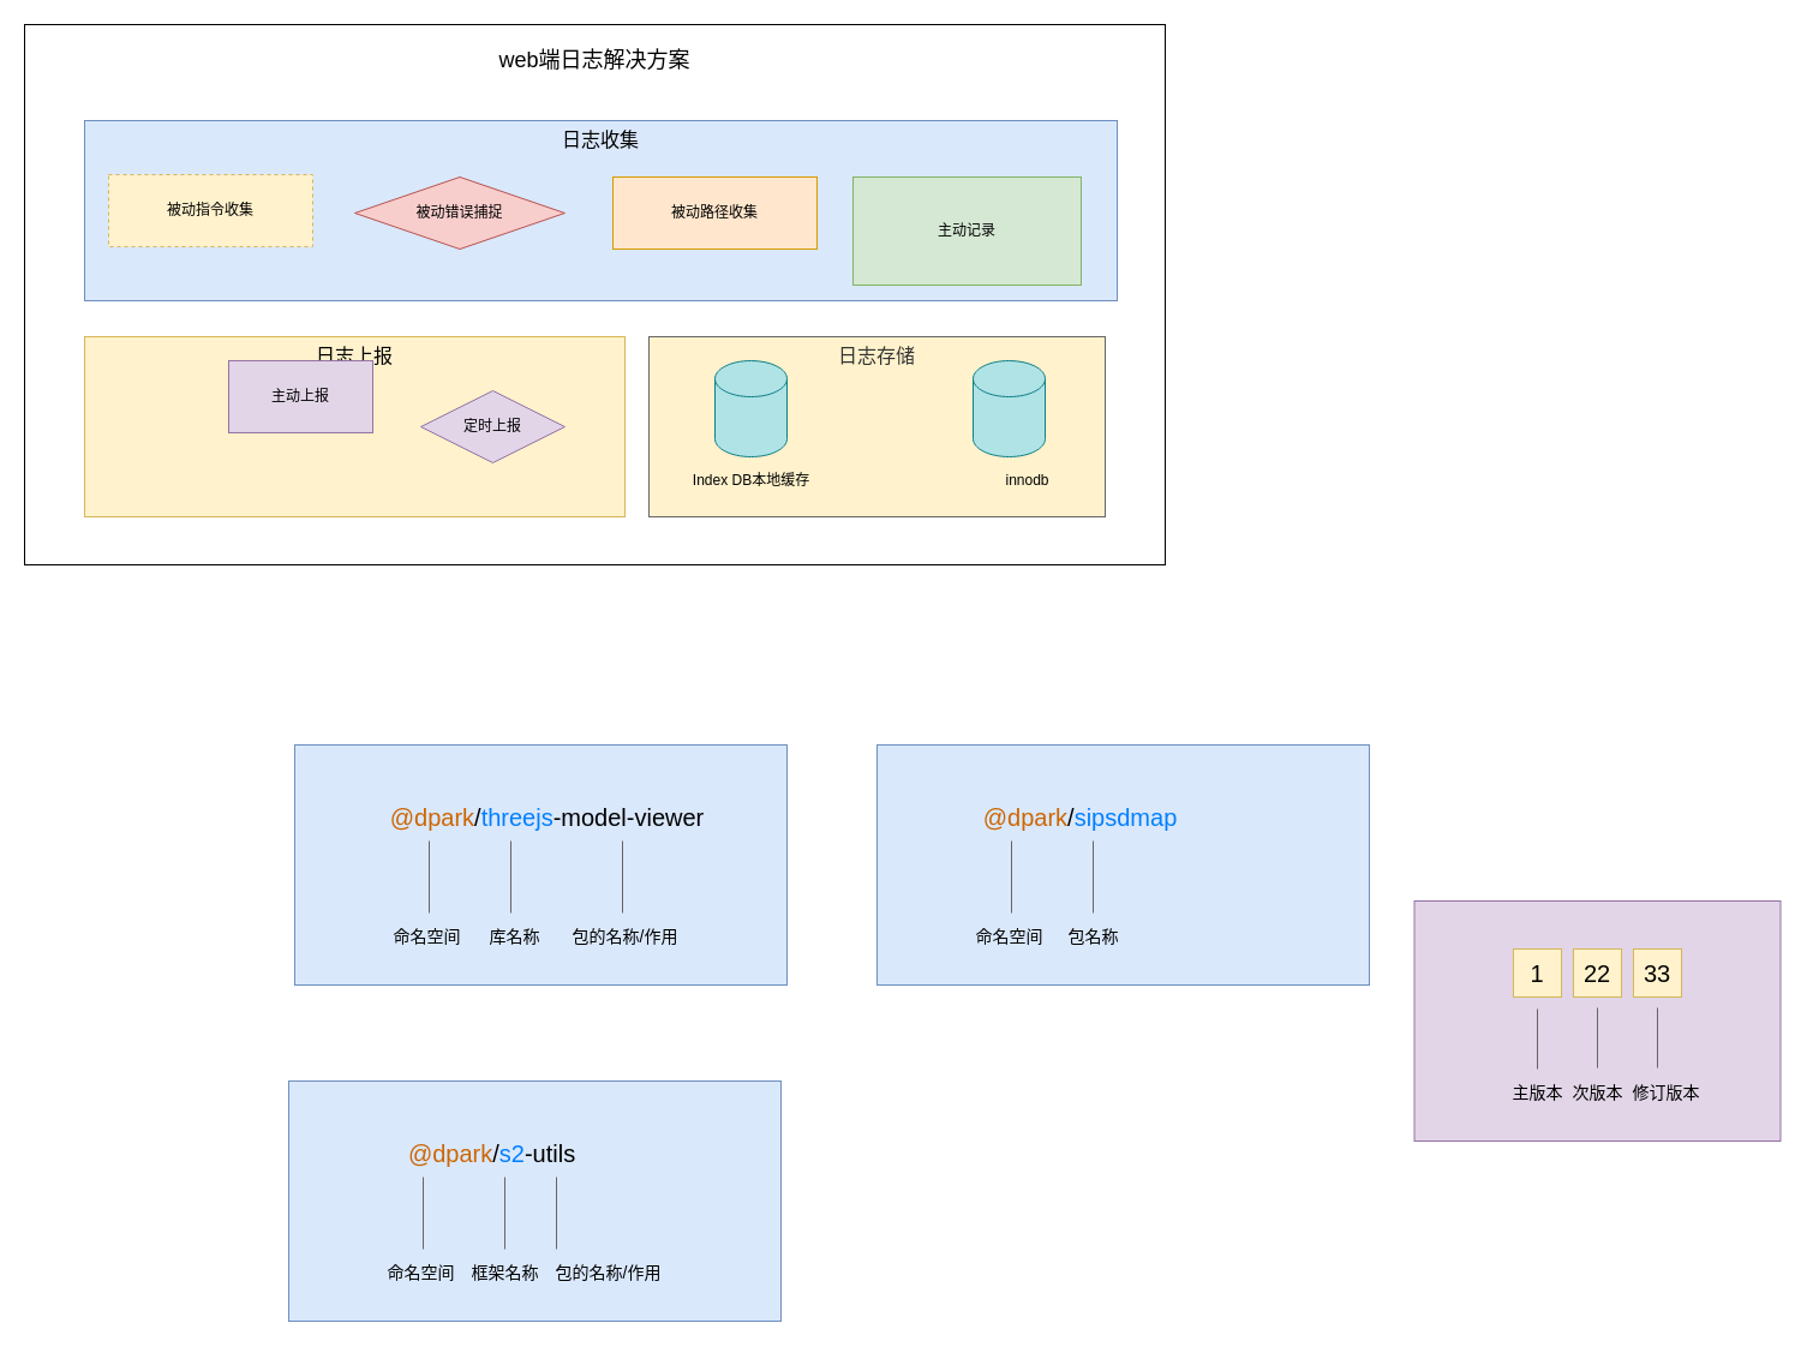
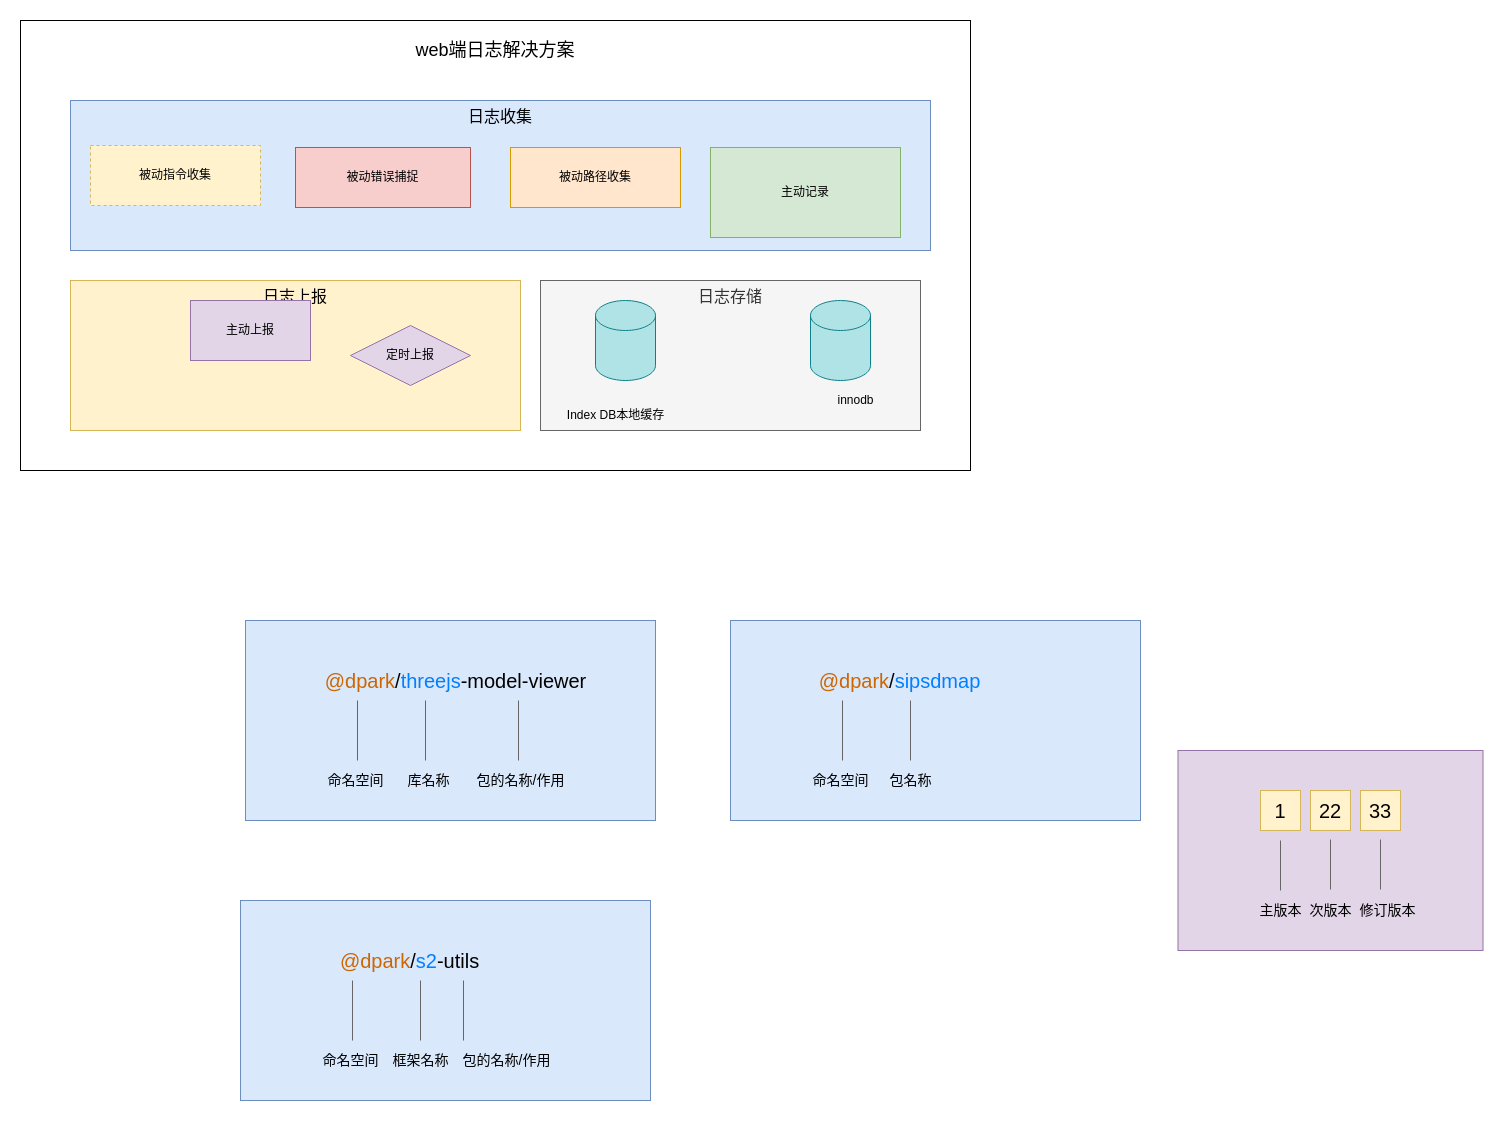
  <mxCell id="0" />
  <mxCell id="1" parent="0" />
  <mxCell id="2" value="" style="rounded=0;whiteSpace=wrap;html=1;" parent="1" vertex="1"><mxGeometry x="20" y="20" width="950" height="450" as="geometry" /></mxCell>
  <mxCell id="3" value="&lt;font style=&quot;font-size: 16px&quot;&gt;日志收集&lt;/font&gt;" style="rounded=0;whiteSpace=wrap;html=1;verticalAlign=top;fillColor=#dae8fc;strokeColor=#6c8ebf;" parent="1" vertex="1"><mxGeometry x="70" y="100" width="860" height="150" as="geometry" /></mxCell>
  <mxCell id="4" value="&lt;span style=&quot;font-size: 16px&quot;&gt;日志上报&lt;/span&gt;" style="rounded=0;whiteSpace=wrap;html=1;verticalAlign=top;fillColor=#fff2cc;strokeColor=#d6b656;" parent="1" vertex="1"><mxGeometry x="70" y="280" width="450" height="150" as="geometry" /></mxCell>
- <mxCell id="5" value="&lt;span style=&quot;font-size: 16px&quot;&gt;日志存储&lt;/span&gt;" style="rounded=0;whiteSpace=wrap;html=1;verticalAlign=top;fillColor=#fff2cc;strokeColor=#666666;fontColor=#333333;" parent="1" vertex="1"><mxGeometry x="540" y="280" width="380" height="150" as="geometry" /></mxCell>
+ <mxCell id="5" value="&lt;span style=&quot;font-size: 16px&quot;&gt;日志存储&lt;/span&gt;" style="rounded=0;whiteSpace=wrap;html=1;verticalAlign=top;fillColor=#f5f5f5;strokeColor=#666666;fontColor=#333333;" parent="1" vertex="1"><mxGeometry x="540" y="280" width="380" height="150" as="geometry" /></mxCell>
  <mxCell id="6" value="&lt;font style=&quot;font-size: 18px&quot;&gt;web端日志解决方案&lt;/font&gt;" style="text;html=1;strokeColor=none;fillColor=none;align=center;verticalAlign=middle;whiteSpace=wrap;rounded=0;" parent="1" vertex="1"><mxGeometry x="295" y="40" width="400" height="20" as="geometry" /></mxCell>
  <mxCell id="7" value="被动指令收集" style="rounded=0;whiteSpace=wrap;html=1;fillColor=#fff2cc;strokeColor=#d6b656;dashed=1;" parent="1" vertex="1"><mxGeometry x="90" y="145" width="170" height="60" as="geometry" /></mxCell>
  <mxCell id="8" value="主动记录" style="rounded=0;whiteSpace=wrap;html=1;fillColor=#d5e8d4;strokeColor=#82b366;" parent="1" vertex="1"><mxGeometry x="710" y="147" width="190" height="90" as="geometry" /></mxCell>
- <mxCell id="9" value="被动错误捕捉" style="rhombus;whiteSpace=wrap;html=1;fillColor=#f8cecc;strokeColor=#b85450;" parent="1" vertex="1"><mxGeometry x="295" y="147" width="175" height="60" as="geometry" /></mxCell>
+ <mxCell id="9" value="被动错误捕捉" style="rounded=0;whiteSpace=wrap;html=1;fillColor=#f8cecc;strokeColor=#b85450;" parent="1" vertex="1"><mxGeometry x="295" y="147" width="175" height="60" as="geometry" /></mxCell>
  <mxCell id="10" value="被动路径收集" style="rounded=0;whiteSpace=wrap;html=1;fillColor=#ffe6cc;strokeColor=#d79b00;" parent="1" vertex="1"><mxGeometry x="510" y="147" width="170" height="60" as="geometry" /></mxCell>
  <mxCell id="11" value="" style="shape=cylinder3;whiteSpace=wrap;html=1;boundedLbl=1;backgroundOutline=1;size=15;fillColor=#b0e3e6;strokeColor=#0e8088;" parent="1" vertex="1"><mxGeometry x="595" y="300" width="60" height="80" as="geometry" /></mxCell>
- <mxCell id="12" value="Index DB本地缓存" style="text;html=1;strokeColor=none;fillColor=none;align=center;verticalAlign=middle;whiteSpace=wrap;rounded=0;" parent="1" vertex="1"><mxGeometry x="572.5" y="390" width="105" height="20" as="geometry" /></mxCell>
+ <mxCell id="12" value="Index DB本地缓存" style="text;html=1;strokeColor=none;fillColor=none;align=center;verticalAlign=middle;whiteSpace=wrap;rounded=0;" parent="1" vertex="1"><mxGeometry x="562.5" y="405" width="105" height="20" as="geometry" /></mxCell>
  <mxCell id="13" value="" style="shape=cylinder3;whiteSpace=wrap;html=1;boundedLbl=1;backgroundOutline=1;size=15;fillColor=#b0e3e6;strokeColor=#0e8088;" parent="1" vertex="1"><mxGeometry x="810" y="300" width="60" height="80" as="geometry" /></mxCell>
  <mxCell id="14" value="innodb" style="text;html=1;strokeColor=none;fillColor=none;align=center;verticalAlign=middle;whiteSpace=wrap;rounded=0;" parent="1" vertex="1"><mxGeometry x="802.5" y="390" width="105" height="20" as="geometry" /></mxCell>
  <mxCell id="15" value="主动上报" style="rounded=0;whiteSpace=wrap;html=1;fillColor=#e1d5e7;strokeColor=#9673a6;" parent="1" vertex="1"><mxGeometry x="190" y="300" width="120" height="60" as="geometry" /></mxCell>
  <mxCell id="16" value="定时上报" style="rhombus;whiteSpace=wrap;html=1;fillColor=#e1d5e7;strokeColor=#9673a6;" parent="1" vertex="1"><mxGeometry x="350" y="325" width="120" height="60" as="geometry" /></mxCell>
  <mxCell id="17" value="" style="text;whiteSpace=wrap;html=1;fillColor=#dae8fc;strokeColor=#6c8ebf;" vertex="1" parent="1"><mxGeometry x="245" y="620" width="410" height="200" as="geometry" /></mxCell>
  <mxCell id="18" value="&lt;font style=&quot;font-size: 20px&quot;&gt;&lt;font color=&quot;#cc6600&quot;&gt;@dpark&lt;/font&gt;/&lt;font color=&quot;#007fff&quot;&gt;threejs&lt;/font&gt;-model-viewer&lt;/font&gt;" style="text;html=1;align=center;verticalAlign=middle;resizable=0;points=[];autosize=1;" vertex="1" parent="1"><mxGeometry x="315" y="670" width="280" height="20" as="geometry" /></mxCell>
  <mxCell id="19" value="" style="endArrow=none;html=1;strokeColor=#666666;" edge="1" parent="1"><mxGeometry width="50" height="50" relative="1" as="geometry"><mxPoint x="357" y="760" as="sourcePoint" /><mxPoint x="357" y="700" as="targetPoint" /></mxGeometry></mxCell>
  <mxCell id="20" value="&lt;font style=&quot;font-size: 14px&quot;&gt;命名空间&lt;/font&gt;" style="text;html=1;align=center;verticalAlign=middle;resizable=0;points=[];autosize=1;" vertex="1" parent="1"><mxGeometry x="320" y="770" width="70" height="20" as="geometry" /></mxCell>
  <mxCell id="21" value="" style="endArrow=none;html=1;strokeColor=#666666;" edge="1" parent="1"><mxGeometry width="50" height="50" relative="1" as="geometry"><mxPoint x="425" y="760" as="sourcePoint" /><mxPoint x="425" y="700" as="targetPoint" /></mxGeometry></mxCell>
  <mxCell id="22" value="&lt;span style=&quot;font-size: 14px&quot;&gt;库名称&lt;/span&gt;" style="text;html=1;align=center;verticalAlign=middle;resizable=0;points=[];autosize=1;" vertex="1" parent="1"><mxGeometry x="398" y="770" width="60" height="20" as="geometry" /></mxCell>
  <mxCell id="23" value="" style="endArrow=none;html=1;strokeColor=#666666;" edge="1" parent="1"><mxGeometry width="50" height="50" relative="1" as="geometry"><mxPoint x="518" y="760" as="sourcePoint" /><mxPoint x="518" y="700" as="targetPoint" /></mxGeometry></mxCell>
  <mxCell id="24" value="&lt;span style=&quot;font-size: 14px&quot;&gt;包的名称/作用&lt;/span&gt;" style="text;html=1;align=center;verticalAlign=middle;resizable=0;points=[];autosize=1;" vertex="1" parent="1"><mxGeometry x="470" y="770" width="100" height="20" as="geometry" /></mxCell>
  <mxCell id="25" value="" style="text;whiteSpace=wrap;html=1;fillColor=#dae8fc;strokeColor=#6c8ebf;" vertex="1" parent="1"><mxGeometry x="240" y="900" width="410" height="200" as="geometry" /></mxCell>
  <mxCell id="26" value="&lt;font style=&quot;font-size: 20px&quot;&gt;&lt;font color=&quot;#cc6600&quot;&gt;@dpark&lt;/font&gt;/&lt;font color=&quot;#007fff&quot;&gt;s2&lt;/font&gt;-utils&lt;/font&gt;" style="text;html=1;align=center;verticalAlign=middle;resizable=0;points=[];autosize=1;" vertex="1" parent="1"><mxGeometry x="334" y="950" width="150" height="20" as="geometry" /></mxCell>
  <mxCell id="27" value="" style="endArrow=none;html=1;strokeColor=#666666;" edge="1" parent="1"><mxGeometry width="50" height="50" relative="1" as="geometry"><mxPoint x="352" y="1040" as="sourcePoint" /><mxPoint x="352" y="980" as="targetPoint" /></mxGeometry></mxCell>
  <mxCell id="28" value="&lt;font style=&quot;font-size: 14px&quot;&gt;命名空间&lt;/font&gt;" style="text;html=1;align=center;verticalAlign=middle;resizable=0;points=[];autosize=1;" vertex="1" parent="1"><mxGeometry x="315" y="1050" width="70" height="20" as="geometry" /></mxCell>
  <mxCell id="29" value="" style="endArrow=none;html=1;strokeColor=#666666;" edge="1" parent="1"><mxGeometry width="50" height="50" relative="1" as="geometry"><mxPoint x="420" y="1040" as="sourcePoint" /><mxPoint x="420" y="980" as="targetPoint" /></mxGeometry></mxCell>
  <mxCell id="30" value="&lt;span style=&quot;font-size: 14px&quot;&gt;框架名称&lt;/span&gt;" style="text;html=1;align=center;verticalAlign=middle;resizable=0;points=[];autosize=1;" vertex="1" parent="1"><mxGeometry x="385" y="1050" width="70" height="20" as="geometry" /></mxCell>
  <mxCell id="31" value="" style="endArrow=none;html=1;strokeColor=#666666;" edge="1" parent="1"><mxGeometry width="50" height="50" relative="1" as="geometry"><mxPoint x="463" y="1040" as="sourcePoint" /><mxPoint x="463" y="980" as="targetPoint" /></mxGeometry></mxCell>
  <mxCell id="32" value="&lt;span style=&quot;font-size: 14px&quot;&gt;包的名称/作用&lt;/span&gt;" style="text;html=1;align=center;verticalAlign=middle;resizable=0;points=[];autosize=1;" vertex="1" parent="1"><mxGeometry x="456" y="1050" width="100" height="20" as="geometry" /></mxCell>
  <mxCell id="33" value="" style="text;whiteSpace=wrap;html=1;fillColor=#dae8fc;strokeColor=#6c8ebf;" vertex="1" parent="1"><mxGeometry x="730" y="620" width="410" height="200" as="geometry" /></mxCell>
  <mxCell id="34" value="&lt;font style=&quot;font-size: 20px&quot;&gt;&lt;font color=&quot;#cc6600&quot;&gt;@dpark&lt;/font&gt;/&lt;font color=&quot;#007fff&quot;&gt;sipsdmap&lt;/font&gt;&lt;/font&gt;" style="text;html=1;align=center;verticalAlign=middle;resizable=0;points=[];autosize=1;" vertex="1" parent="1"><mxGeometry x="809" y="670" width="180" height="20" as="geometry" /></mxCell>
  <mxCell id="35" value="" style="endArrow=none;html=1;strokeColor=#666666;" edge="1" parent="1"><mxGeometry width="50" height="50" relative="1" as="geometry"><mxPoint x="842" y="760" as="sourcePoint" /><mxPoint x="842" y="700" as="targetPoint" /></mxGeometry></mxCell>
  <mxCell id="36" value="&lt;font style=&quot;font-size: 14px&quot;&gt;命名空间&lt;/font&gt;" style="text;html=1;align=center;verticalAlign=middle;resizable=0;points=[];autosize=1;" vertex="1" parent="1"><mxGeometry x="805" y="770" width="70" height="20" as="geometry" /></mxCell>
  <mxCell id="37" value="" style="endArrow=none;html=1;strokeColor=#666666;" edge="1" parent="1"><mxGeometry width="50" height="50" relative="1" as="geometry"><mxPoint x="910" y="760" as="sourcePoint" /><mxPoint x="910" y="700" as="targetPoint" /></mxGeometry></mxCell>
  <mxCell id="38" value="&lt;span style=&quot;font-size: 14px&quot;&gt;包名称&lt;/span&gt;" style="text;html=1;align=center;verticalAlign=middle;resizable=0;points=[];autosize=1;" vertex="1" parent="1"><mxGeometry x="880" y="770" width="60" height="20" as="geometry" /></mxCell>
  <mxCell id="39" value="" style="text;whiteSpace=wrap;html=1;fillColor=#e1d5e7;strokeColor=#9673a6;" vertex="1" parent="1"><mxGeometry x="1177.5" y="750" width="305" height="200" as="geometry" /></mxCell>
  <mxCell id="40" value="&lt;font style=&quot;font-size: 20px&quot;&gt;1&lt;/font&gt;" style="text;html=1;strokeColor=#d6b656;fillColor=#fff2cc;align=center;verticalAlign=middle;whiteSpace=wrap;rounded=0;" vertex="1" parent="1"><mxGeometry x="1260" y="790" width="40" height="40" as="geometry" /></mxCell>
  <mxCell id="41" value="&lt;font style=&quot;font-size: 20px&quot;&gt;22&lt;/font&gt;" style="text;html=1;strokeColor=#d6b656;fillColor=#fff2cc;align=center;verticalAlign=middle;whiteSpace=wrap;rounded=0;" vertex="1" parent="1"><mxGeometry x="1310" y="790" width="40" height="40" as="geometry" /></mxCell>
  <mxCell id="42" value="&lt;font style=&quot;font-size: 20px&quot;&gt;33&lt;/font&gt;" style="text;html=1;strokeColor=#d6b656;fillColor=#fff2cc;align=center;verticalAlign=middle;whiteSpace=wrap;rounded=0;" vertex="1" parent="1"><mxGeometry x="1360" y="790" width="40" height="40" as="geometry" /></mxCell>
  <mxCell id="43" value="" style="endArrow=none;html=1;strokeColor=#666666;" edge="1" parent="1"><mxGeometry width="50" height="50" relative="1" as="geometry"><mxPoint x="1280" y="890" as="sourcePoint" /><mxPoint x="1280" y="840" as="targetPoint" /></mxGeometry></mxCell>
  <mxCell id="44" value="&lt;font style=&quot;font-size: 14px&quot;&gt;主版本&lt;/font&gt;" style="text;html=1;align=center;verticalAlign=middle;resizable=0;points=[];autosize=1;" vertex="1" parent="1"><mxGeometry x="1250" y="900" width="60" height="20" as="geometry" /></mxCell>
  <mxCell id="45" value="" style="endArrow=none;html=1;strokeColor=#666666;" edge="1" parent="1"><mxGeometry width="50" height="50" relative="1" as="geometry"><mxPoint x="1330" y="889" as="sourcePoint" /><mxPoint x="1330" y="839" as="targetPoint" /></mxGeometry></mxCell>
  <mxCell id="46" value="" style="endArrow=none;html=1;strokeColor=#666666;" edge="1" parent="1"><mxGeometry width="50" height="50" relative="1" as="geometry"><mxPoint x="1380" y="889" as="sourcePoint" /><mxPoint x="1380" y="839" as="targetPoint" /></mxGeometry></mxCell>
  <mxCell id="47" value="&lt;font style=&quot;font-size: 14px&quot;&gt;次版本&lt;/font&gt;" style="text;html=1;align=center;verticalAlign=middle;resizable=0;points=[];autosize=1;" vertex="1" parent="1"><mxGeometry x="1300" y="900" width="60" height="20" as="geometry" /></mxCell>
  <mxCell id="48" value="&lt;span style=&quot;font-size: 14px&quot;&gt;修订版本&lt;/span&gt;" style="text;html=1;align=center;verticalAlign=middle;resizable=0;points=[];autosize=1;" vertex="1" parent="1"><mxGeometry x="1352" y="900" width="70" height="20" as="geometry" /></mxCell>
